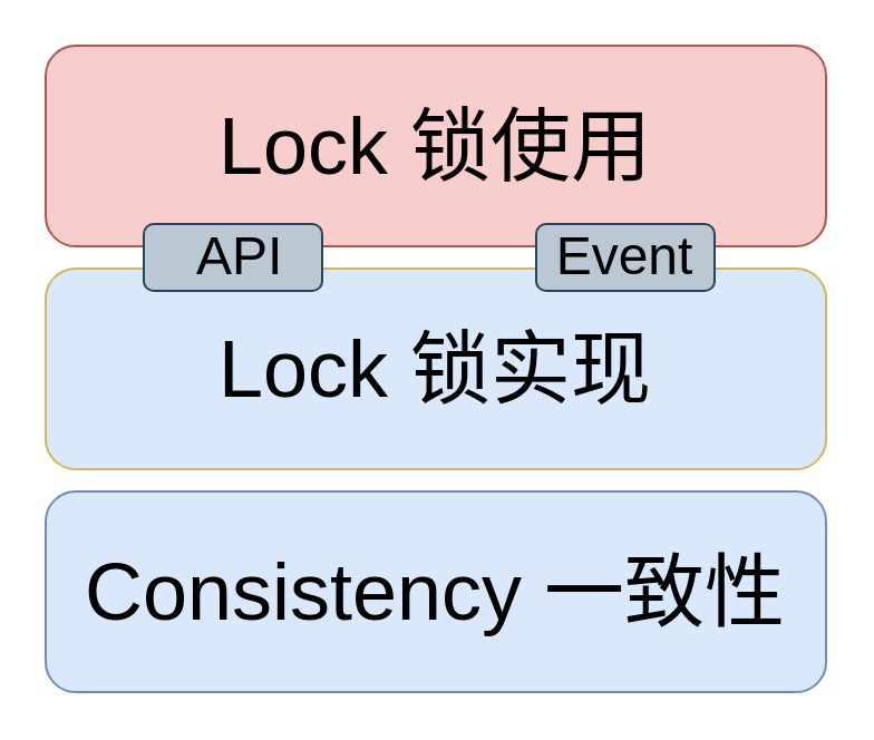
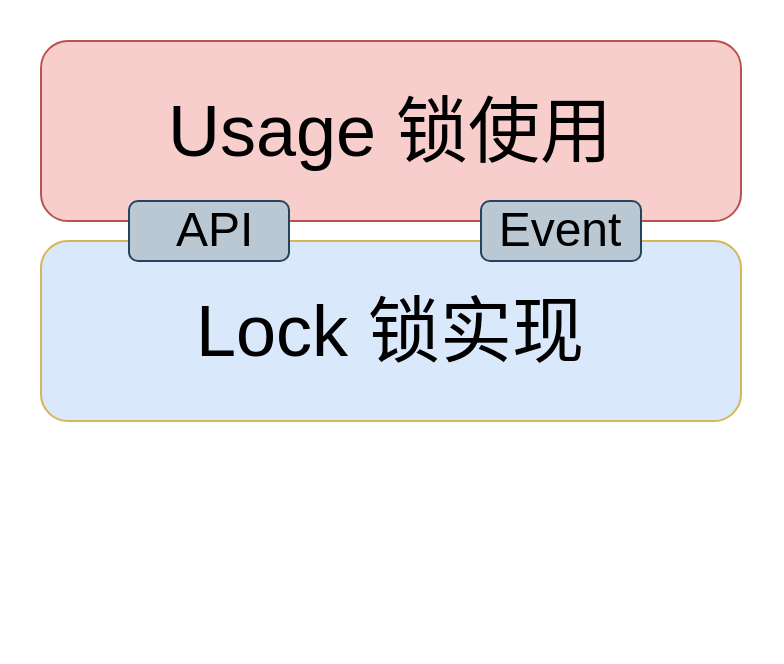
  <mxCell id="0" />
  <mxCell id="1" parent="0" />
- <mxCell id="2" value="&lt;font style=&quot;font-size: 36px;&quot;&gt;Consistency 一致性&lt;/font&gt;" style="rounded=1;whiteSpace=wrap;html=1;fillColor=#dae8fc;strokeColor=#6c8ebf;" vertex="1" parent="1"><mxGeometry x="20" y="220" width="350" height="90" as="geometry" /></mxCell>
  <mxCell id="3" value="&lt;font style=&quot;font-size: 36px;&quot;&gt;Lock 锁实现&lt;/font&gt;" style="rounded=1;whiteSpace=wrap;html=1;fillColor=#dae8fc;strokeColor=#d6b656;" vertex="1" parent="1"><mxGeometry x="20" y="120" width="350" height="90" as="geometry" /></mxCell>
- <mxCell id="4" value="&lt;span style=&quot;font-size: 36px;&quot;&gt;Lock 锁使用&lt;/span&gt;" style="rounded=1;whiteSpace=wrap;html=1;fillColor=#f8cecc;strokeColor=#b85450;" vertex="1" parent="1"><mxGeometry x="20" y="20" width="350" height="90" as="geometry" /></mxCell>
+ <mxCell id="4" value="&lt;span style=&quot;font-size: 36px;&quot;&gt;Usage 锁使用&lt;/span&gt;" style="rounded=1;whiteSpace=wrap;html=1;fillColor=#f8cecc;strokeColor=#b85450;" vertex="1" parent="1"><mxGeometry x="20" y="20" width="350" height="90" as="geometry" /></mxCell>
  <mxCell id="5" value="&lt;font style=&quot;font-size: 24px;&quot;&gt;&amp;nbsp;API&lt;/font&gt;" style="rounded=1;whiteSpace=wrap;html=1;fillColor=#bac8d3;strokeColor=#23445d;align=center;" vertex="1" parent="1"><mxGeometry x="64" y="100" width="80" height="30" as="geometry" /></mxCell>
  <mxCell id="6" value="&lt;font style=&quot;font-size: 24px;&quot;&gt;Event&lt;/font&gt;" style="rounded=1;whiteSpace=wrap;html=1;fillColor=#bac8d3;strokeColor=#23445d;align=center;" vertex="1" parent="1"><mxGeometry x="240" y="100" width="80" height="30" as="geometry" /></mxCell>
